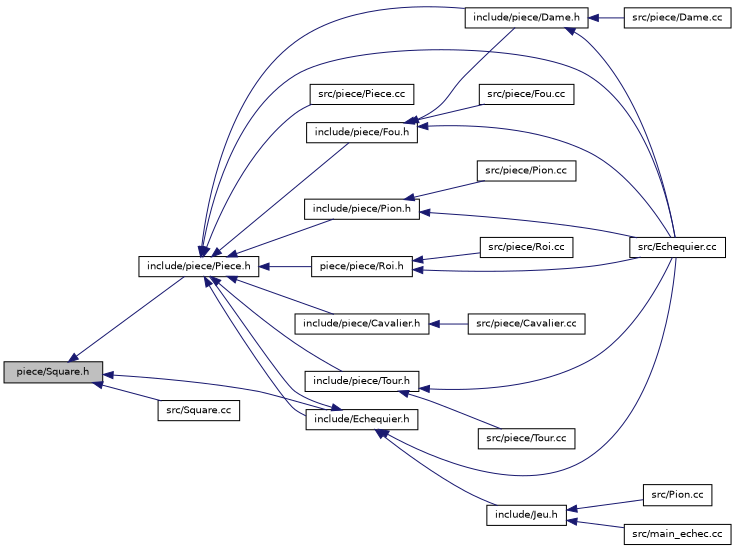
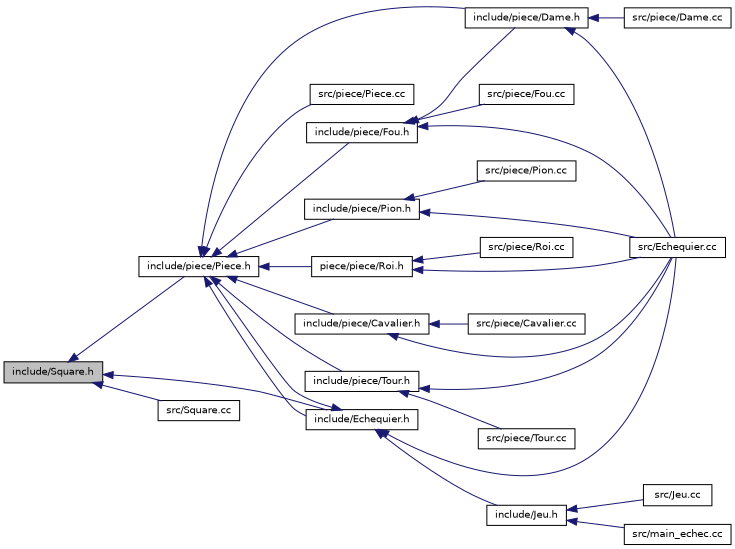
  digraph {
    rankdir=LR
    node [color=black fillcolor=white fontname=Helvetica fontsize=10 shape=record style=filled]
    edge [color=midnightblue dir=back fontname=Helvetica fontsize=10 labelfontname=Helvetica labelfontsize=10 style=solid]
-   n1 [fillcolor=grey75 fontcolor=black height=0.2 label="piece/Square.h" width=0.4]
+   n1 [fillcolor=grey75 fontcolor=black height=0.2 label="include/Square.h" width=0.4]
    n2 [height=0.2 label="include/piece/Piece.h" width=0.4]
    n3 [height=0.2 label="include/Echequier.h" width=0.4]
    n4 [height=0.2 label="src/Square.cc" width=0.4]
    n5 [height=0.2 label="include/piece/Cavalier.h" width=0.4]
    n6 [height=0.2 label="include/piece/Dame.h" width=0.4]
    n7 [height=0.2 label="include/piece/Fou.h" width=0.4]
    n8 [height=0.2 label="include/piece/Pion.h" width=0.4]
    n9 [height=0.2 label="piece/piece/Roi.h" width=0.4]
    n10 [height=0.2 label="include/piece/Tour.h" width=0.4]
    n11 [height=0.2 label="src/piece/Piece.cc" width=0.4]
    n12 [height=0.2 label="src/Echequier.cc" width=0.4]
    n13 [height=0.2 label="include/Jeu.h" width=0.4]
    n14 [height=0.2 label="src/piece/Cavalier.cc" width=0.4]
    n15 [height=0.2 label="src/piece/Dame.cc" width=0.4]
    n16 [height=0.2 label="src/piece/Fou.cc" width=0.4]
    n17 [height=0.2 label="src/piece/Pion.cc" width=0.4]
    n18 [height=0.2 label="src/piece/Roi.cc" width=0.4]
    n19 [height=0.2 label="src/piece/Tour.cc" width=0.4]
-   n20 [height=0.2 label="src/Pion.cc" width=0.4]
+   n20 [height=0.2 label="src/Jeu.cc" width=0.4]
    n21 [height=0.2 label="src/main_echec.cc" width=0.4]
    n1 -> n2
    n1 -> n3
    n1 -> n4
    n2 -> n3
    n2 -> n5
    n2 -> n6
    n2 -> n7
    n2 -> n8
    n2 -> n9
    n2 -> n10
    n2 -> n11
    n3 -> n2
    n3 -> n12
    n3 -> n13
-   n2 -> n12
+   n5 -> n12
    n5 -> n14
    n6 -> n12
    n6 -> n15
    n7 -> n6
    n7 -> n12
    n7 -> n16
    n8 -> n12
    n8 -> n17
    n9 -> n12
    n9 -> n18
    n10 -> n12
    n10 -> n19
    n13 -> n20
    n13 -> n21
  }
